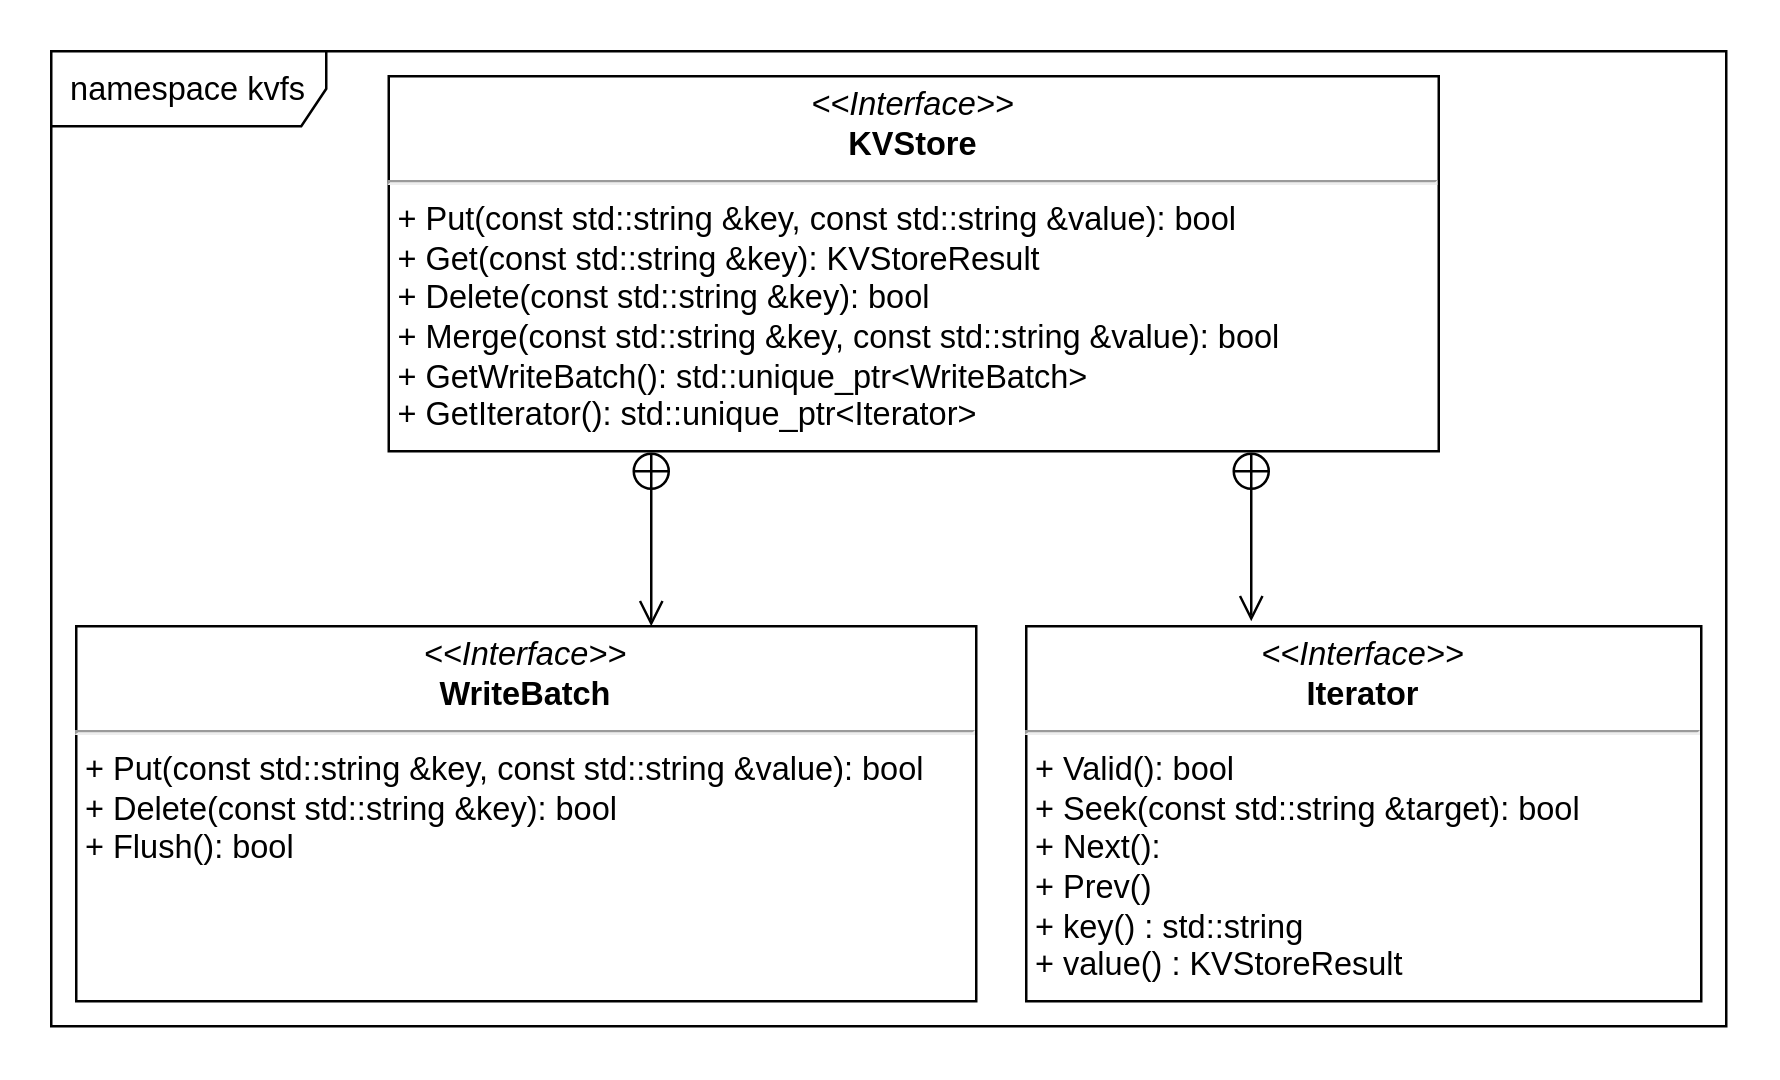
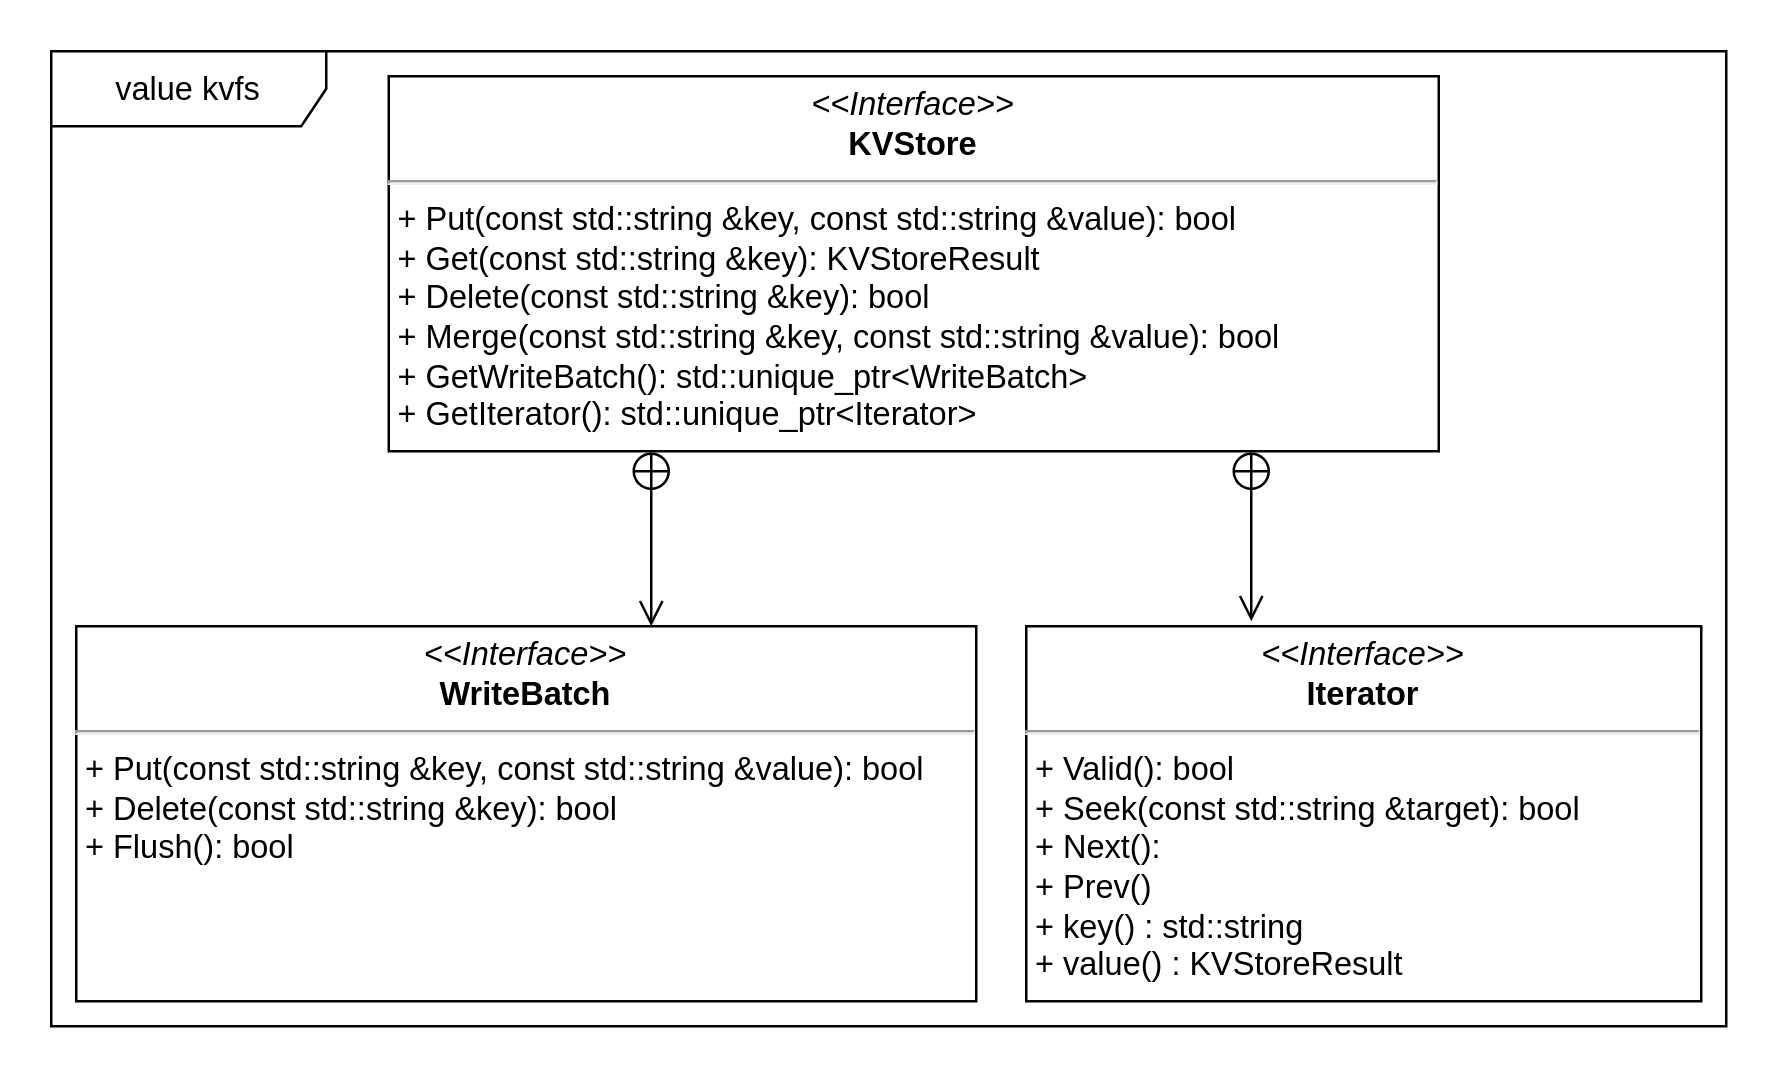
  <mxCell id="0" />
  <mxCell id="1" parent="0" />
- <mxCell id="2" value="namespace kvfs" style="shape=umlFrame;whiteSpace=wrap;html=1;width=110;height=30;fontSize=13;" vertex="1" parent="1"><mxGeometry x="20" y="20" width="670" height="390" as="geometry" /></mxCell>
+ <mxCell id="2" value="value kvfs" style="shape=umlFrame;whiteSpace=wrap;html=1;width=110;height=30;fontSize=13;" vertex="1" parent="1"><mxGeometry x="20" y="20" width="670" height="390" as="geometry" /></mxCell>
  <mxCell id="3" value="&lt;p style=&quot;margin: 4px 0px 0px ; text-align: center ; font-size: 13px&quot;&gt;&lt;i style=&quot;font-size: 13px&quot;&gt;&amp;lt;&amp;lt;Interface&amp;gt;&amp;gt;&lt;/i&gt;&lt;br style=&quot;font-size: 13px&quot;&gt;&lt;b style=&quot;font-size: 13px&quot;&gt;KVStore&lt;/b&gt;&lt;/p&gt;&lt;hr style=&quot;font-size: 13px&quot;&gt;&lt;p style=&quot;margin: 0px 0px 0px 4px ; font-size: 13px&quot;&gt;+ Put(const std::string &amp;amp;key, const std::string &amp;amp;value): bool&lt;br style=&quot;font-size: 13px&quot;&gt;+ Get(const std::string &amp;amp;key): KVStoreResult&lt;/p&gt;&lt;p style=&quot;margin: 0px 0px 0px 4px ; font-size: 13px&quot;&gt;+ Delete(const std::string &amp;amp;key): bool&lt;/p&gt;&lt;p style=&quot;margin: 0px 0px 0px 4px ; font-size: 13px&quot;&gt;+ Merge(const std::string &amp;amp;key, const std::string &amp;amp;value): bool&lt;/p&gt;&lt;p style=&quot;margin: 0px 0px 0px 4px ; font-size: 13px&quot;&gt;+ GetWriteBatch(): std::unique_ptr&amp;lt;WriteBatch&amp;gt;&lt;/p&gt;&lt;p style=&quot;margin: 0px 0px 0px 4px ; font-size: 13px&quot;&gt;+ GetIterator(): std::unique_ptr&amp;lt;Iterator&amp;gt;&lt;/p&gt;&lt;p style=&quot;margin: 0px 0px 0px 4px ; font-size: 13px&quot;&gt;&lt;br&gt;&lt;/p&gt;" style="verticalAlign=top;align=left;overflow=fill;fontSize=13;fontFamily=Helvetica;html=1;" parent="1" vertex="1"><mxGeometry x="155" y="30" width="420" height="150" as="geometry" /></mxCell>
  <mxCell id="4" value="" style="endArrow=open;startArrow=circlePlus;endFill=0;startFill=0;endSize=8;html=1;fontSize=13;" parent="1" edge="1"><mxGeometry width="160" relative="1" as="geometry"><mxPoint x="260" y="180" as="sourcePoint" /><mxPoint x="260" y="250" as="targetPoint" /></mxGeometry></mxCell>
  <mxCell id="5" value="&lt;p style=&quot;margin: 4px 0px 0px ; text-align: center ; font-size: 13px&quot;&gt;&lt;i style=&quot;font-size: 13px&quot;&gt;&amp;lt;&amp;lt;Interface&amp;gt;&amp;gt;&lt;/i&gt;&lt;br style=&quot;font-size: 13px&quot;&gt;&lt;b style=&quot;font-size: 13px&quot;&gt;WriteBatch&lt;/b&gt;&lt;/p&gt;&lt;hr style=&quot;font-size: 13px&quot;&gt;&lt;p style=&quot;margin: 0px 0px 0px 4px ; font-size: 13px&quot;&gt;+ Put(const std::string &amp;amp;key, const std::string &amp;amp;value): bool&lt;/p&gt;&lt;p style=&quot;margin: 0px 0px 0px 4px ; font-size: 13px&quot;&gt;+ Delete(const std::string &amp;amp;key): bool&lt;/p&gt;&lt;p style=&quot;margin: 0px 0px 0px 4px ; font-size: 13px&quot;&gt;+ Flush(): bool&lt;/p&gt;" style="verticalAlign=top;align=left;overflow=fill;fontSize=13;fontFamily=Helvetica;html=1;" parent="1" vertex="1"><mxGeometry x="30" y="250" width="360" height="150" as="geometry" /></mxCell>
  <mxCell id="6" value="&lt;p style=&quot;margin: 4px 0px 0px ; text-align: center ; font-size: 13px&quot;&gt;&lt;i style=&quot;font-size: 13px&quot;&gt;&amp;lt;&amp;lt;Interface&amp;gt;&amp;gt;&lt;/i&gt;&lt;br style=&quot;font-size: 13px&quot;&gt;&lt;b style=&quot;font-size: 13px&quot;&gt;Iterator&lt;/b&gt;&lt;/p&gt;&lt;hr style=&quot;font-size: 13px&quot;&gt;&lt;p style=&quot;margin: 0px 0px 0px 4px ; font-size: 13px&quot;&gt;+ Valid(): bool&lt;/p&gt;&lt;p style=&quot;margin: 0px 0px 0px 4px ; font-size: 13px&quot;&gt;+ Seek(const std::string &amp;amp;target): bool&lt;/p&gt;&lt;p style=&quot;margin: 0px 0px 0px 4px ; font-size: 13px&quot;&gt;+ Next():&lt;/p&gt;&lt;p style=&quot;margin: 0px 0px 0px 4px ; font-size: 13px&quot;&gt;+ Prev()&lt;/p&gt;&lt;p style=&quot;margin: 0px 0px 0px 4px ; font-size: 13px&quot;&gt;+ key() : std::string&lt;/p&gt;&lt;p style=&quot;margin: 0px 0px 0px 4px ; font-size: 13px&quot;&gt;+ value() : KVStoreResult&lt;/p&gt;&lt;p style=&quot;margin: 0px 0px 0px 4px ; font-size: 13px&quot;&gt;&lt;br style=&quot;font-size: 13px&quot;&gt;&lt;/p&gt;&lt;p style=&quot;margin: 0px 0px 0px 4px ; font-size: 13px&quot;&gt;&lt;br style=&quot;font-size: 13px&quot;&gt;&lt;/p&gt;" style="verticalAlign=top;align=left;overflow=fill;fontSize=13;fontFamily=Helvetica;html=1;" parent="1" vertex="1"><mxGeometry x="410" y="250" width="270" height="150" as="geometry" /></mxCell>
  <mxCell id="7" value="" style="endArrow=open;startArrow=circlePlus;endFill=0;startFill=0;endSize=8;html=1;fontSize=13;" edge="1" parent="1"><mxGeometry width="160" relative="1" as="geometry"><mxPoint x="500" y="180" as="sourcePoint" /><mxPoint x="500" y="248" as="targetPoint" /></mxGeometry></mxCell>
